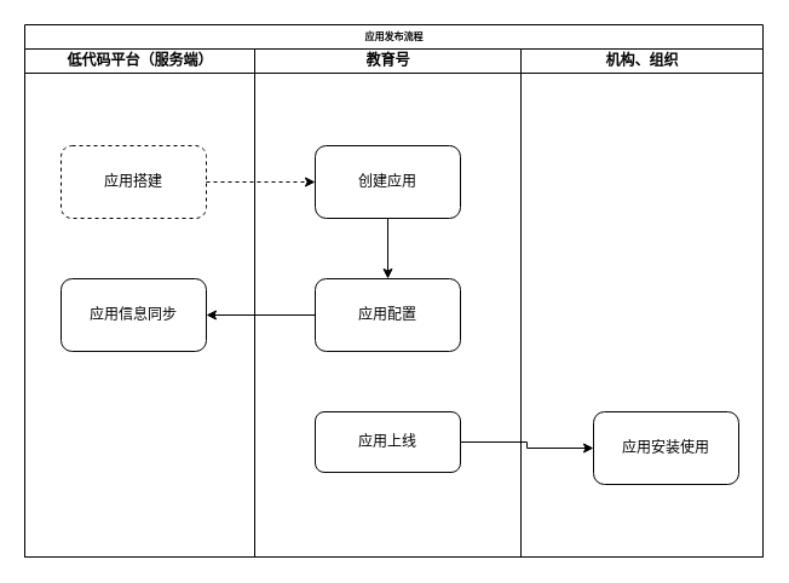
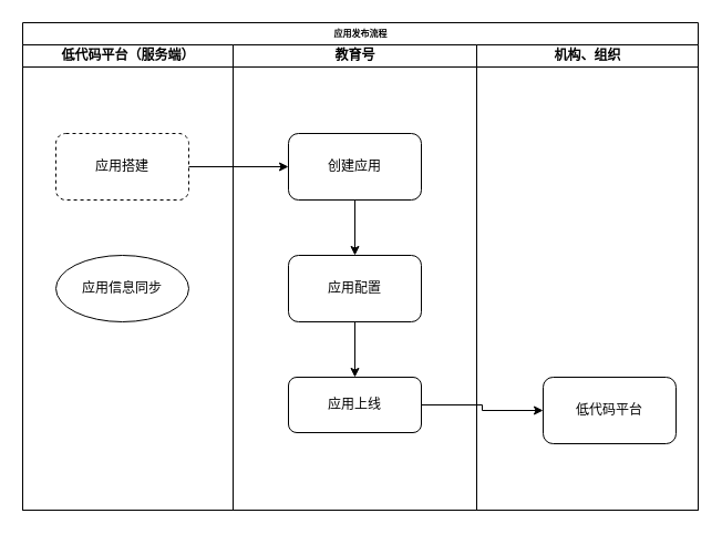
  <mxCell id="0" />
  <mxCell id="1" parent="0" />
  <mxCell id="2" value="应用发布流程" style="swimlane;html=1;childLayout=stackLayout;startSize=20;rounded=0;shadow=0;labelBackgroundColor=none;strokeWidth=1;fontFamily=Verdana;fontSize=8;align=center;" parent="1" vertex="1"><mxGeometry x="20" y="20" width="610" height="440" as="geometry" /></mxCell>
  <mxCell id="3" value="低代码平台（服务端）" style="swimlane;html=1;startSize=20;" parent="2" vertex="1"><mxGeometry y="20" width="190" height="420" as="geometry" /></mxCell>
  <mxCell id="4" value="应用搭建" style="rounded=1;whiteSpace=wrap;html=1;dashed=1;" vertex="1" parent="3"><mxGeometry x="30" y="80" width="120" height="60" as="geometry" /></mxCell>
- <mxCell id="5" value="应用信息同步" style="rounded=1;whiteSpace=wrap;html=1;" vertex="1" parent="3"><mxGeometry x="30" y="190" width="120" height="60" as="geometry" /></mxCell>
+ <mxCell id="5" value="应用信息同步" style="ellipse;whiteSpace=wrap;html=1;" vertex="1" parent="3"><mxGeometry x="30" y="190" width="120" height="60" as="geometry" /></mxCell>
  <mxCell id="6" value="教育号" style="swimlane;html=1;startSize=20;" parent="2" vertex="1"><mxGeometry x="190" y="20" width="220" height="420" as="geometry" /></mxCell>
  <mxCell id="7" style="edgeStyle=orthogonalEdgeStyle;rounded=0;orthogonalLoop=1;jettySize=auto;html=1;" edge="1" parent="6" source="8" target="11"><mxGeometry relative="1" as="geometry" /></mxCell>
  <mxCell id="8" value="创建应用" style="rounded=1;whiteSpace=wrap;html=1;" vertex="1" parent="6"><mxGeometry x="50" y="80" width="120" height="60" as="geometry" /></mxCell>
  <mxCell id="9" value="应用上线" style="rounded=1;whiteSpace=wrap;html=1;" vertex="1" parent="6"><mxGeometry x="50" y="300" width="120" height="50" as="geometry" /></mxCell>
- <mxCell id="10" style="edgeStyle=orthogonalEdgeStyle;rounded=0;orthogonalLoop=1;jettySize=auto;html=1;" edge="1" parent="6" source="11" target="5"><mxGeometry relative="1" as="geometry" /></mxCell>
+ <mxCell id="10" style="edgeStyle=orthogonalEdgeStyle;rounded=0;orthogonalLoop=1;jettySize=auto;html=1;" edge="1" parent="6" source="11" target="9"><mxGeometry relative="1" as="geometry" /></mxCell>
  <mxCell id="11" value="应用配置" style="rounded=1;whiteSpace=wrap;html=1;" vertex="1" parent="6"><mxGeometry x="50" y="190" width="120" height="60" as="geometry" /></mxCell>
  <mxCell id="12" style="edgeStyle=orthogonalEdgeStyle;rounded=0;orthogonalLoop=1;jettySize=auto;html=1;" edge="1" parent="2" source="9" target="14"><mxGeometry relative="1" as="geometry" /></mxCell>
  <mxCell id="13" value="机构、组织" style="swimlane;html=1;startSize=20;" parent="2" vertex="1"><mxGeometry x="410" y="20" width="200" height="420" as="geometry" /></mxCell>
- <mxCell id="14" value="应用安装使用" style="rounded=1;whiteSpace=wrap;html=1;" vertex="1" parent="13"><mxGeometry x="60" y="300" width="120" height="60" as="geometry" /></mxCell>
- <mxCell id="15" style="edgeStyle=orthogonalEdgeStyle;rounded=0;orthogonalLoop=1;jettySize=auto;html=1;dashed=1;" edge="1" parent="2" source="4" target="8"><mxGeometry relative="1" as="geometry" /></mxCell>
+ <mxCell id="14" value="低代码平台" style="rounded=1;whiteSpace=wrap;html=1;" vertex="1" parent="13"><mxGeometry x="60" y="300" width="120" height="60" as="geometry" /></mxCell>
+ <mxCell id="15" style="edgeStyle=orthogonalEdgeStyle;rounded=0;orthogonalLoop=1;jettySize=auto;html=1;" edge="1" parent="2" source="4" target="8"><mxGeometry relative="1" as="geometry" /></mxCell>
